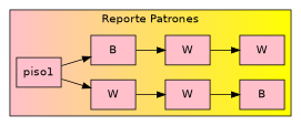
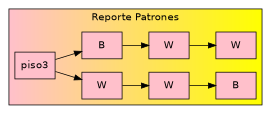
  digraph {
    rankdir=LR
    fontname="DejaVu Sans"
    node [fillcolor=pink shape=box style=filled fontname="DejaVu Sans"]
    edge [fontname="DejaVu Sans"]
-   n1 [label=piso1]
+   n1 [label=piso3]
    n2 [label=W]
    n3 [label=B]
    n4 [label=W]
    n5 [label=W]
    n6 [label=B]
    n7 [label=W]
    subgraph cluster_1 {
      bgcolor="pink:yellow"
      label="Reporte Patrones"
      n1
      n2
      n3
      n4
      n5
      n6
      n7
    }
    n1 -> n2
    n1 -> n3
    n2 -> n4
    n3 -> n5
    n4 -> n6
    n5 -> n7
  }
